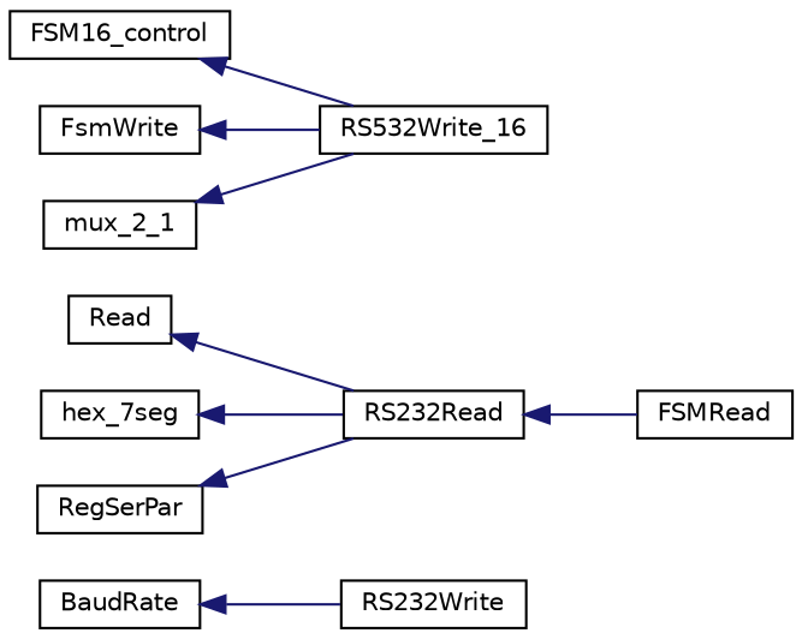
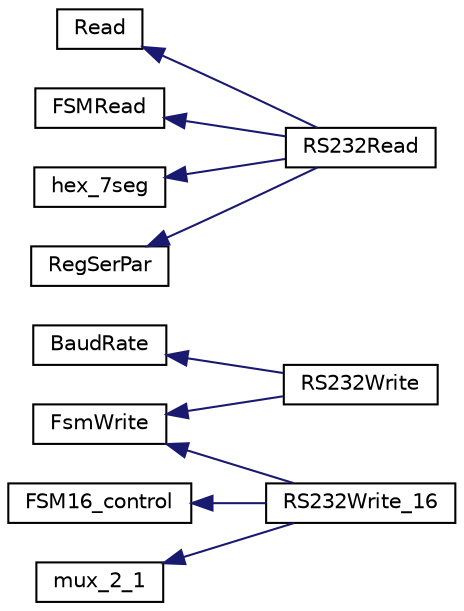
  digraph {
    rankdir=LR
    node [color=black fillcolor=white fontname=Helvetica fontsize=10 shape=record style=filled]
    edge [color=midnightblue dir=back fontname=Helvetica fontsize=10 labelfontname=Helvetica labelfontsize=10 style=solid]
    n1 [height=0.2 label=BaudRate width=0.4]
    n2 [height=0.2 label=RS232Write width=0.4]
    n3 [height=0.2 label=RS232Read width=0.4]
-   n4 [height=0.2 label=RS532Write_16 width=0.4]
+   n4 [height=0.2 label=RS232Write_16 width=0.4]
    n5 [height=0.2 label=Read width=0.4]
    n6 [height=0.2 label=FSM16_control width=0.4]
    n7 [height=0.2 label=FSMRead width=0.4]
    n8 [height=0.2 label=FsmWrite width=0.4]
    n9 [height=0.2 label=hex_7seg width=0.4]
    n10 [height=0.2 label=mux_2_1 width=0.4]
    n11 [height=0.2 label=RegSerPar width=0.4]
    n1 -> n2
    n5 -> n3
    n6 -> n4
-   n3 -> n7
+   n7 -> n3
+   n8 -> n2
    n8 -> n4
    n9 -> n3
    n10 -> n4
    n11 -> n3
  }
